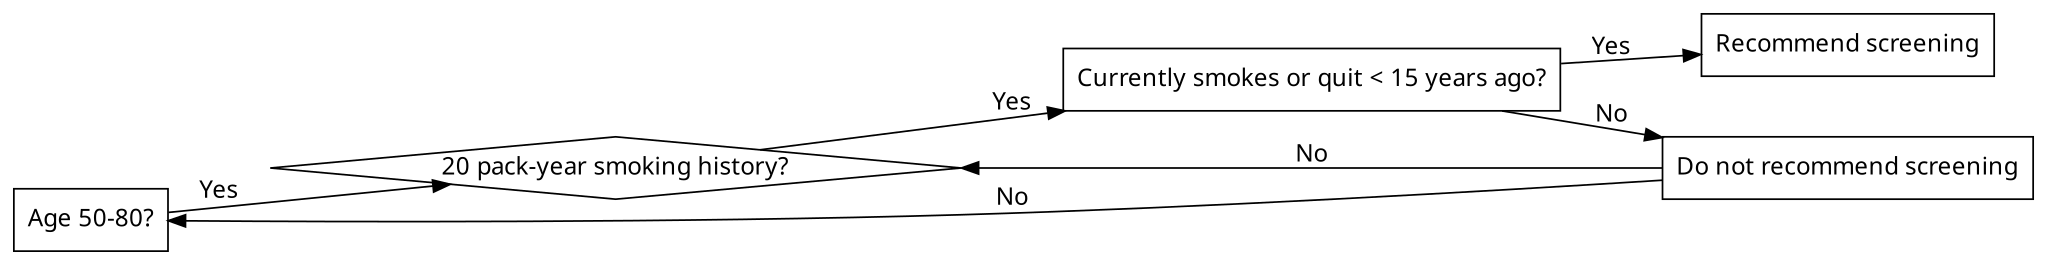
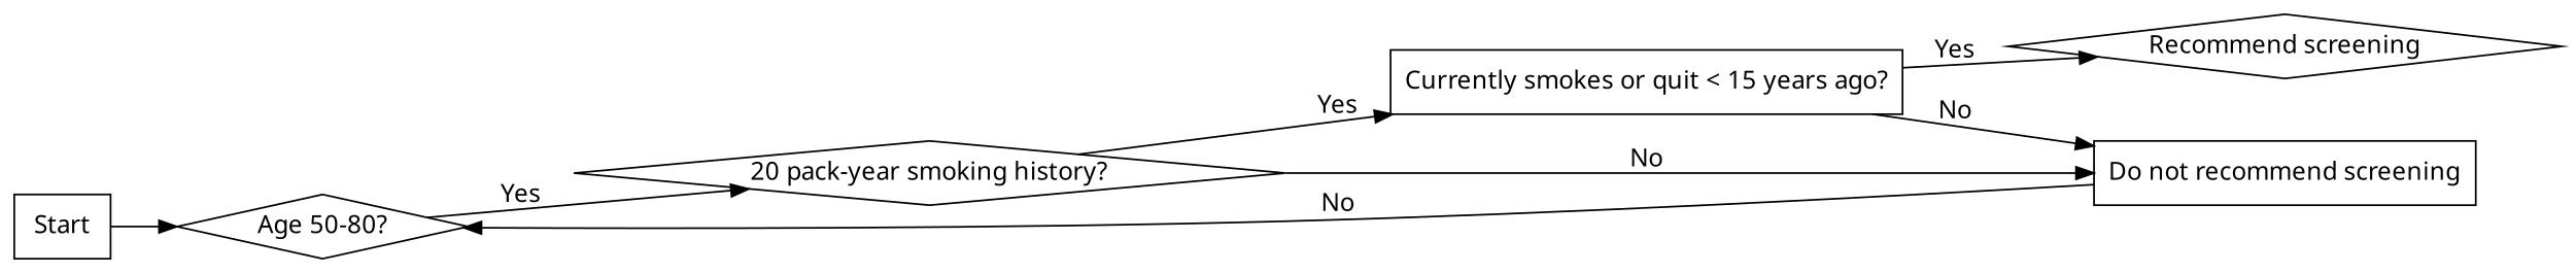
  digraph {
    fontname="Noto Sans"
    rankdir=LR
    node [fontname="Noto Sans" shape=box]
    edge [fontname="Noto Sans"]
-   n2 [label="Age 50-80?"]
+   n1 [label=Start]
+   n2 [label="Age 50-80?" shape=diamond]
    n3 [label="20 pack-year smoking history?" shape=diamond]
    n4 [label="Do not recommend screening"]
    n5 [label="Currently smokes or quit < 15 years ago?"]
-   n6 [label="Recommend screening"]
+   n6 [label="Recommend screening" shape=diamond]
+   n1 -> n2
    n2 -> n3 [label=Yes]
-   n4 -> n3 [label=No]
+   n3 -> n4 [label=No]
    n3 -> n5 [label=Yes]
    n4 -> n2 [label=No]
    n5 -> n4 [label=No]
    n5 -> n6 [label=Yes]
  }
